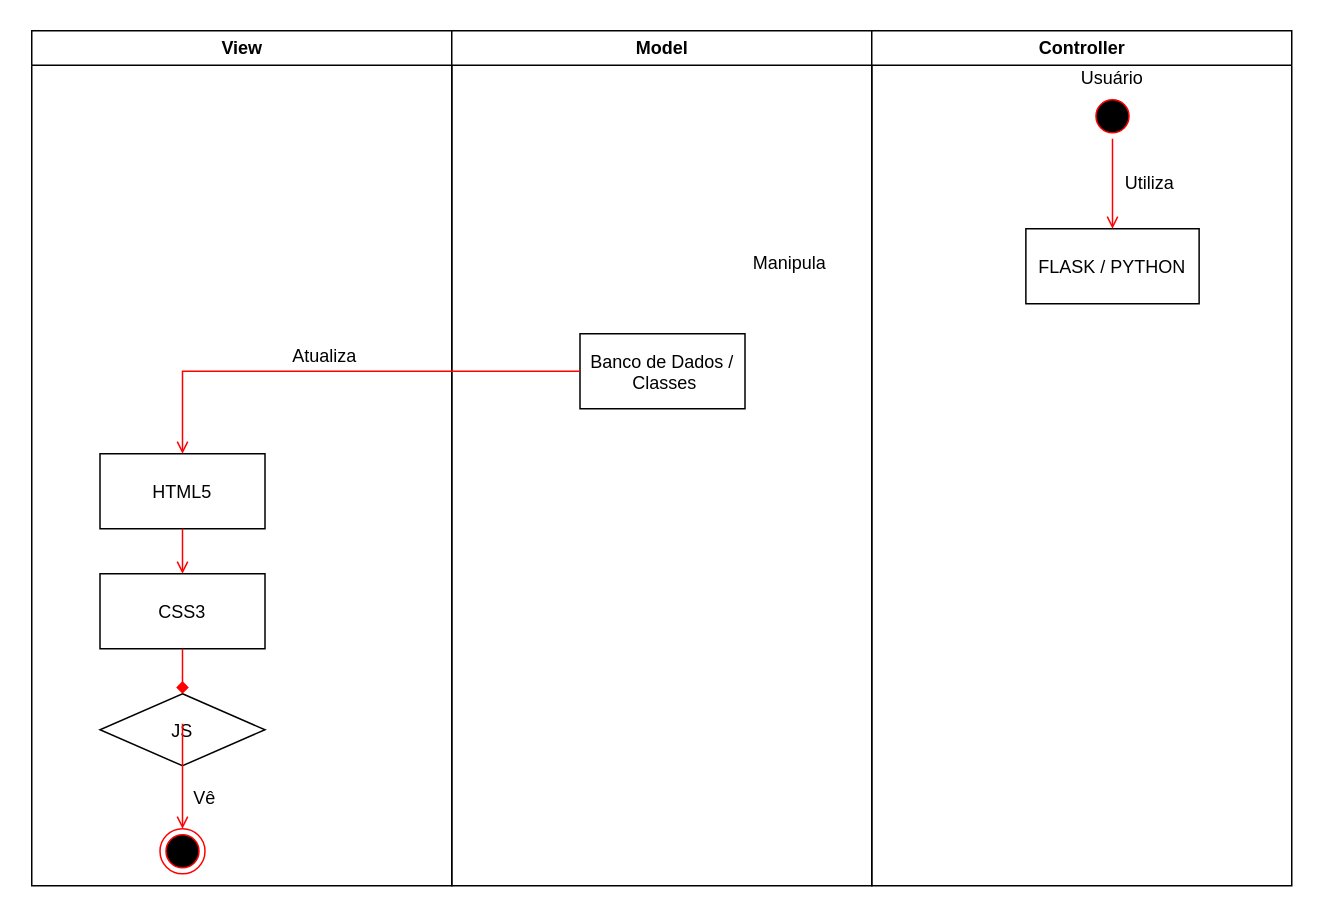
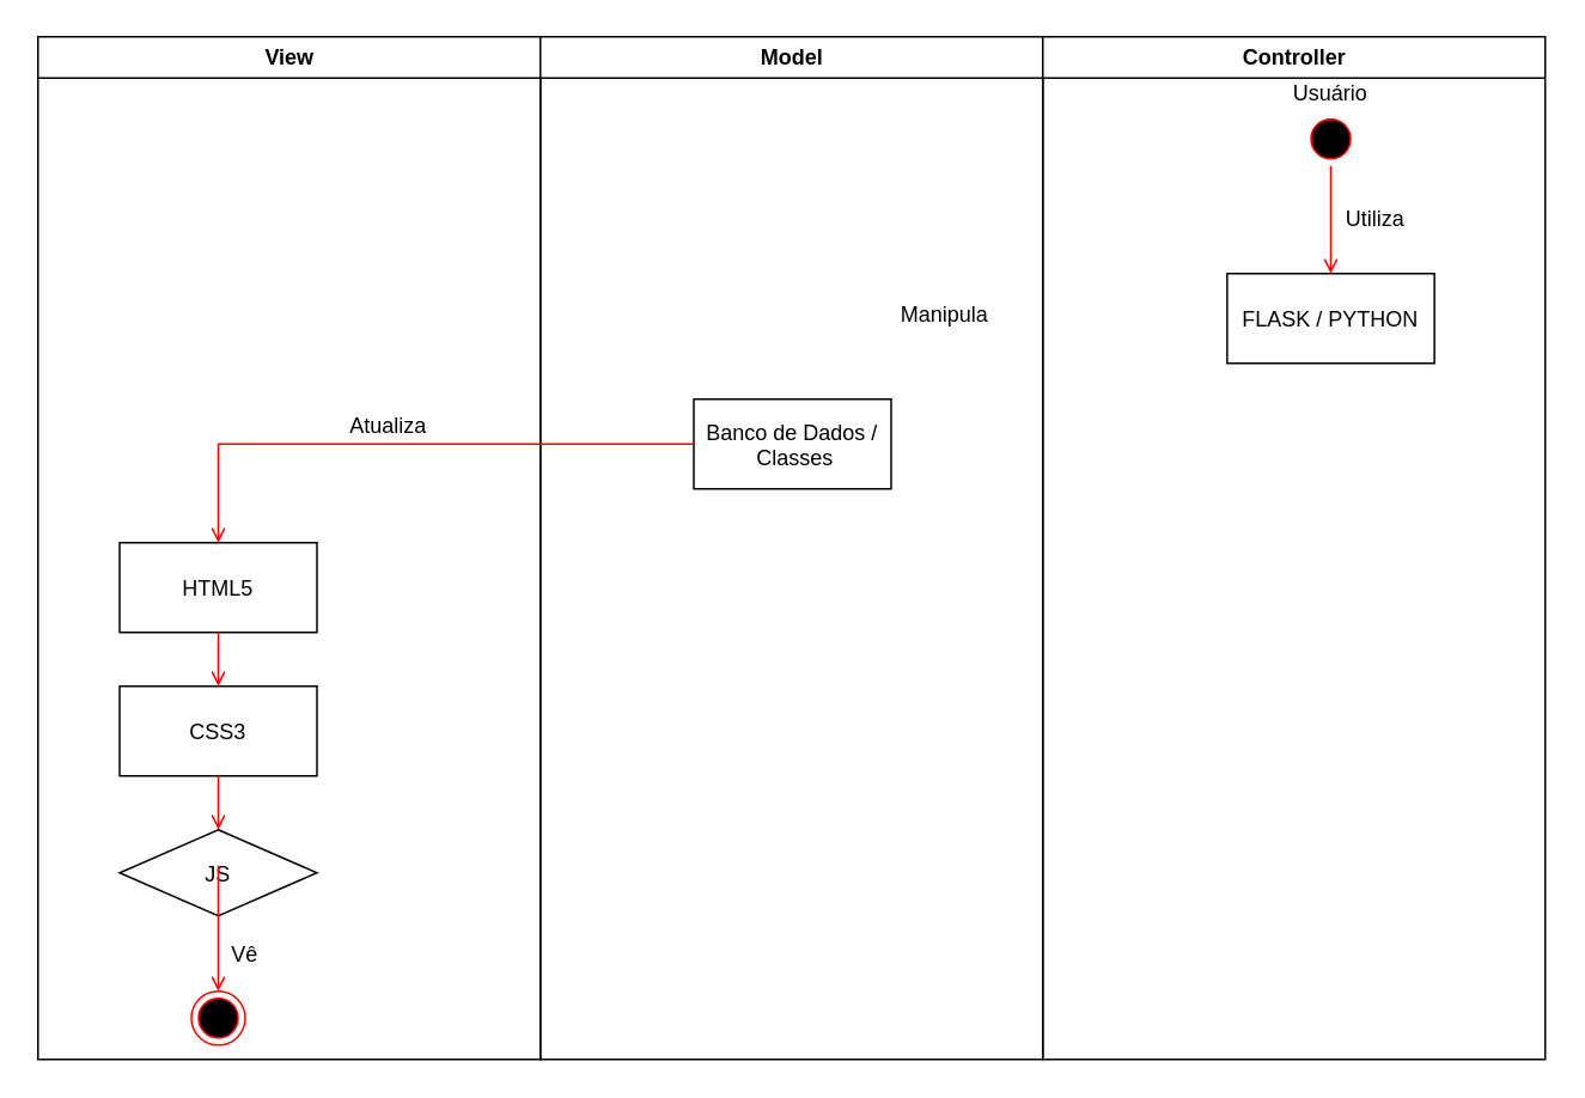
  <mxCell id="0" />
  <mxCell id="1" parent="0" />
  <mxCell id="2" value="View" style="swimlane;whiteSpace=wrap" parent="1" vertex="1"><mxGeometry x="20.5" y="20" width="280" height="570" as="geometry" /></mxCell>
  <mxCell id="3" value="HTML5" style="" parent="2" vertex="1"><mxGeometry x="45.5" y="282" width="110" height="50" as="geometry" /></mxCell>
  <mxCell id="4" value="CSS3" style="" parent="2" vertex="1"><mxGeometry x="45.5" y="362" width="110" height="50" as="geometry" /></mxCell>
  <mxCell id="5" value="" style="endArrow=open;strokeColor=#FF0000;endFill=1;rounded=0" parent="2" source="3" target="4" edge="1"><mxGeometry relative="1" as="geometry" /></mxCell>
  <mxCell id="6" value="JS" style="rhombus;" parent="2" vertex="1"><mxGeometry x="45.5" y="442" width="110" height="48" as="geometry" /></mxCell>
- <mxCell id="7" value="" style="endArrow=diamond;strokeColor=#FF0000;endFill=1;rounded=0;" parent="2" source="4" target="6" edge="1"><mxGeometry relative="1" as="geometry" /></mxCell>
+ <mxCell id="7" value="" style="endArrow=open;strokeColor=#FF0000;endFill=1;rounded=0" parent="2" source="4" target="6" edge="1"><mxGeometry relative="1" as="geometry" /></mxCell>
  <mxCell id="8" value="" style="ellipse;shape=endState;fillColor=#000000;strokeColor=#ff0000" parent="2" vertex="1"><mxGeometry x="85.5" y="532" width="30" height="30" as="geometry" /></mxCell>
  <mxCell id="9" value="" style="endArrow=open;strokeColor=#FF0000;endFill=1;rounded=0;exitX=0.5;exitY=1;exitDx=0;exitDy=0;entryX=0.5;entryY=0;entryDx=0;entryDy=0;" parent="2" source="6" target="8" edge="1"><mxGeometry relative="1" as="geometry"><mxPoint x="110.5" y="332" as="sourcePoint" /><mxPoint x="110.5" y="392" as="targetPoint" /><Array as="points"><mxPoint x="100.5" y="462" /></Array></mxGeometry></mxCell>
  <mxCell id="10" value="Atualiza" style="text;html=1;strokeColor=none;fillColor=none;align=center;verticalAlign=middle;whiteSpace=wrap;rounded=0;" parent="2" vertex="1"><mxGeometry x="175.5" y="207" width="40" height="20" as="geometry" /></mxCell>
  <mxCell id="11" value="Vê" style="text;html=1;strokeColor=none;fillColor=none;align=center;verticalAlign=middle;whiteSpace=wrap;rounded=0;" parent="2" vertex="1"><mxGeometry x="95.5" y="502" width="40" height="20" as="geometry" /></mxCell>
  <mxCell id="12" value="Model" style="swimlane;whiteSpace=wrap" parent="1" vertex="1"><mxGeometry x="300.5" y="20" width="280" height="570" as="geometry" /></mxCell>
  <mxCell id="13" value="Banco de Dados /&#10; Classes" style="" parent="12" vertex="1"><mxGeometry x="85.5" y="202" width="110" height="50" as="geometry" /></mxCell>
  <mxCell id="14" value="Manipula" style="text;html=1;strokeColor=none;fillColor=none;align=center;verticalAlign=middle;whiteSpace=wrap;rounded=0;" parent="12" vertex="1"><mxGeometry x="205.5" y="145" width="40" height="20" as="geometry" /></mxCell>
  <mxCell id="15" value="Controller" style="swimlane;whiteSpace=wrap" parent="1" vertex="1"><mxGeometry x="580.5" y="20" width="280" height="570" as="geometry" /></mxCell>
  <mxCell id="16" value="FLASK / PYTHON" style="" parent="15" vertex="1"><mxGeometry x="102.75" y="132" width="115.5" height="50" as="geometry" /></mxCell>
  <mxCell id="17" value="" style="ellipse;shape=startState;fillColor=#000000;strokeColor=#ff0000;" parent="15" vertex="1"><mxGeometry x="145.5" y="42" width="30" height="30" as="geometry" /></mxCell>
  <mxCell id="18" value="" style="endArrow=open;strokeColor=#FF0000;endFill=1;rounded=0;exitX=0.5;exitY=1;exitDx=0;exitDy=0;" parent="15" source="17" target="16" edge="1"><mxGeometry relative="1" as="geometry"><mxPoint x="-449.5" y="332" as="sourcePoint" /><mxPoint x="-449.5" y="392" as="targetPoint" /></mxGeometry></mxCell>
  <mxCell id="19" value="Usuário" style="text;html=1;strokeColor=none;fillColor=none;align=center;verticalAlign=middle;whiteSpace=wrap;rounded=0;" parent="15" vertex="1"><mxGeometry x="140.5" y="22" width="40" height="20" as="geometry" /></mxCell>
  <mxCell id="20" value="Utiliza" style="text;html=1;strokeColor=none;fillColor=none;align=center;verticalAlign=middle;whiteSpace=wrap;rounded=0;" parent="15" vertex="1"><mxGeometry x="165.5" y="92" width="40" height="20" as="geometry" /></mxCell>
  <mxCell id="21" value="" style="endArrow=open;strokeColor=#FF0000;endFill=1;rounded=0;exitX=0;exitY=0.5;exitDx=0;exitDy=0;entryX=0.5;entryY=0;entryDx=0;entryDy=0;" parent="1" source="13" target="3" edge="1"><mxGeometry relative="1" as="geometry"><mxPoint x="691.979" y="194" as="sourcePoint" /><mxPoint x="451" y="232" as="targetPoint" /><Array as="points"><mxPoint x="121" y="247" /></Array></mxGeometry></mxCell>
